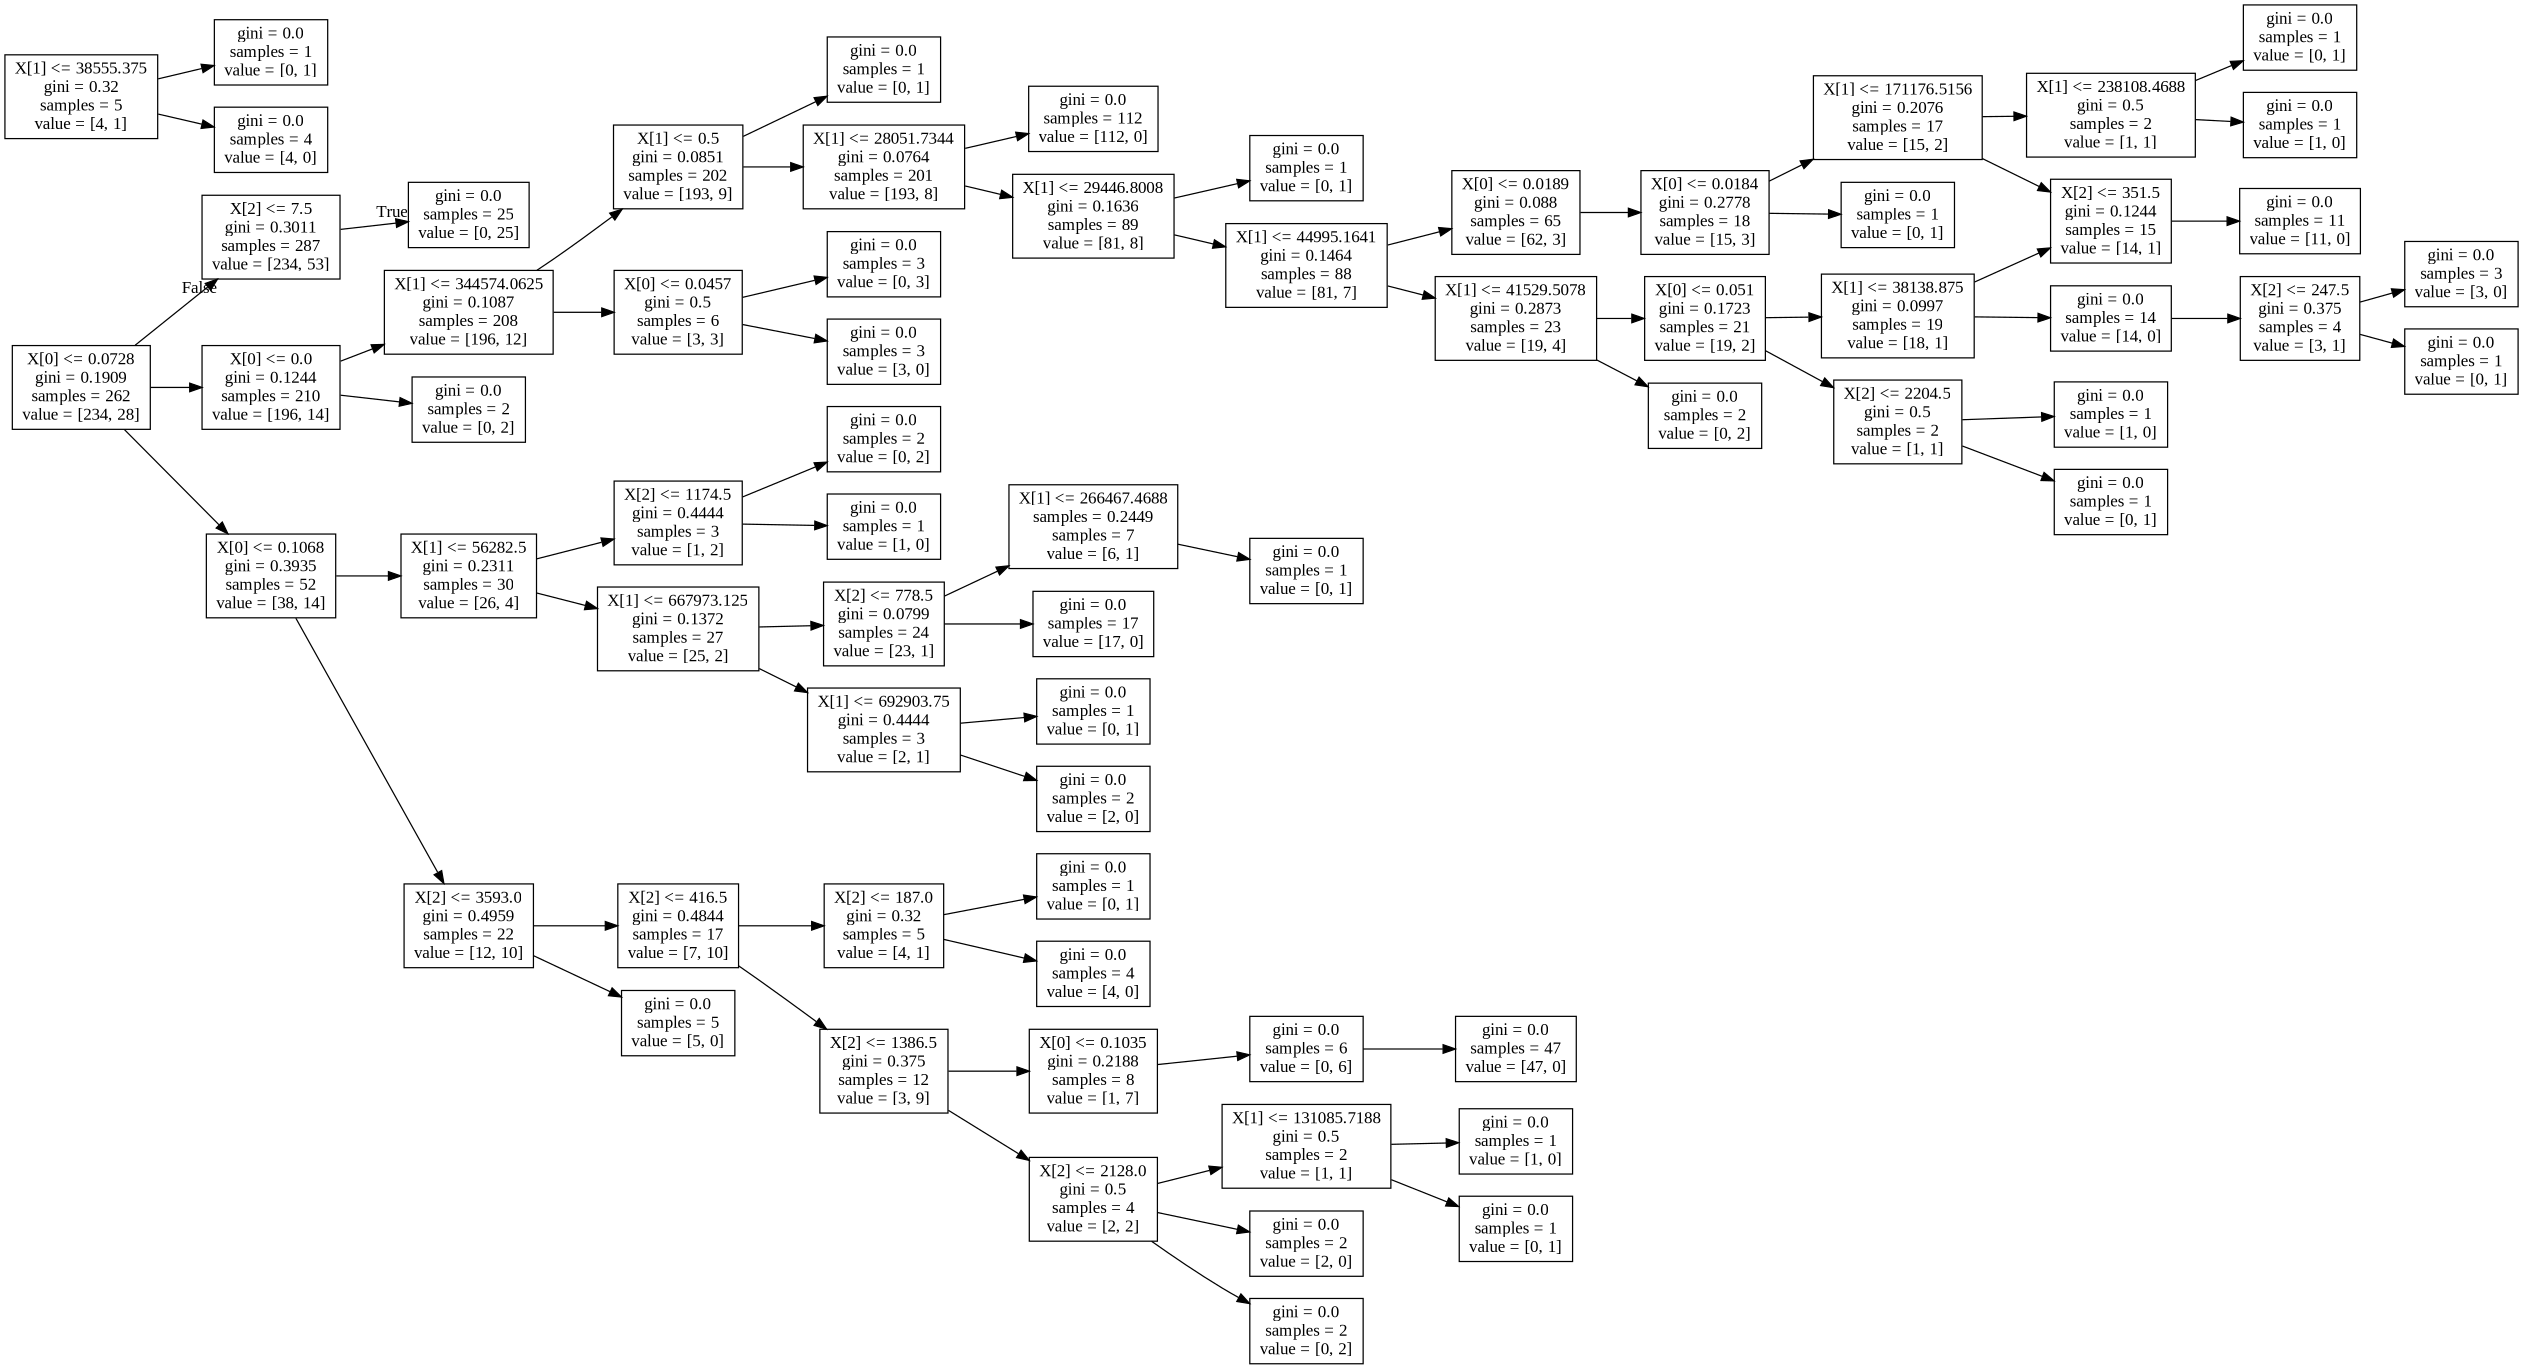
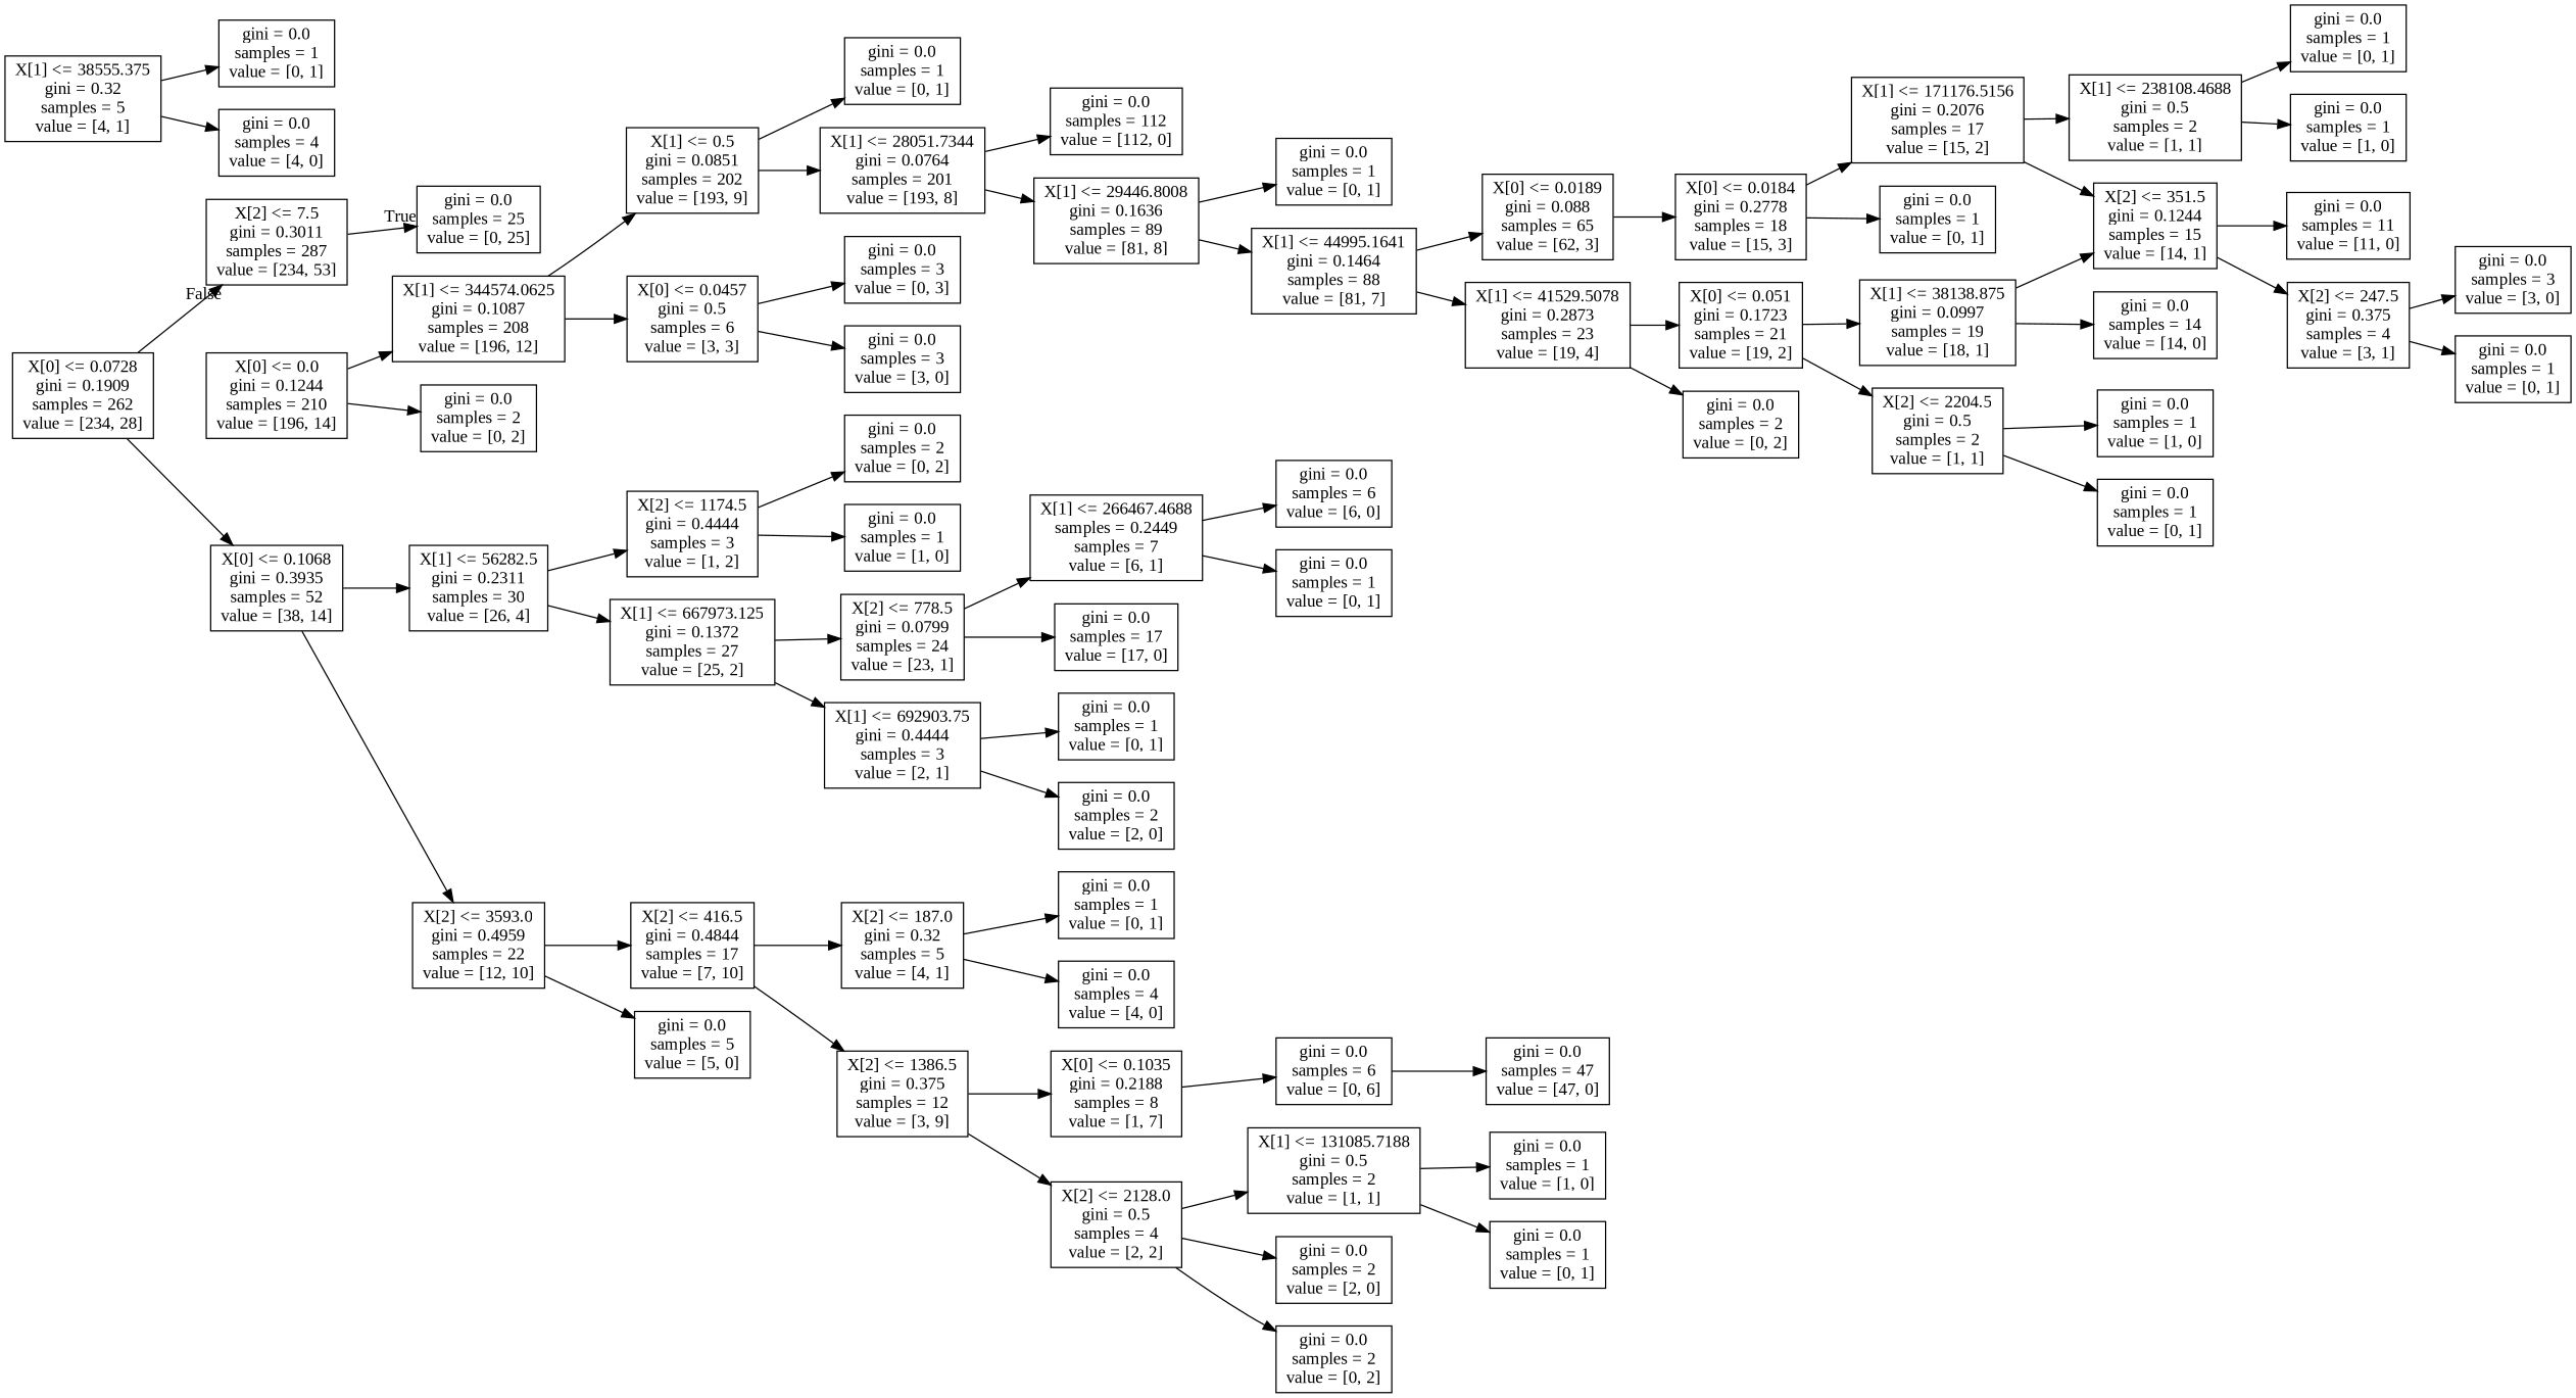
  digraph {
    fontname="Liberation Serif"
    rankdir=LR
    node [fontname="Liberation Serif" shape=box]
    edge [fontname="Liberation Serif"]
    n1 [label="X[2] <= 7.5\ngini = 0.3011\nsamples = 287\nvalue = [234, 53]"]
    n2 [label="gini = 0.0\nsamples = 25\nvalue = [0, 25]"]
    n3 [label="X[0] <= 0.0728\ngini = 0.1909\nsamples = 262\nvalue = [234, 28]"]
    n4 [label="X[0] <= 0.0\ngini = 0.1244\nsamples = 210\nvalue = [196, 14]"]
    n5 [label="X[0] <= 0.1068\ngini = 0.3935\nsamples = 52\nvalue = [38, 14]"]
    n6 [label="gini = 0.0\nsamples = 2\nvalue = [0, 2]"]
    n7 [label="X[1] <= 344574.0625\ngini = 0.1087\nsamples = 208\nvalue = [196, 12]"]
    n8 [label="X[2] <= 3593.0\ngini = 0.4959\nsamples = 22\nvalue = [12, 10]"]
    n9 [label="X[1] <= 56282.5\ngini = 0.2311\nsamples = 30\nvalue = [26, 4]"]
    n10 [label="X[1] <= 0.5\ngini = 0.0851\nsamples = 202\nvalue = [193, 9]"]
    n11 [label="X[0] <= 0.0457\ngini = 0.5\nsamples = 6\nvalue = [3, 3]"]
    n12 [label="gini = 0.0\nsamples = 1\nvalue = [0, 1]"]
    n13 [label="X[1] <= 28051.7344\ngini = 0.0764\nsamples = 201\nvalue = [193, 8]"]
    n14 [label="gini = 0.0\nsamples = 3\nvalue = [0, 3]"]
    n15 [label="gini = 0.0\nsamples = 3\nvalue = [3, 0]"]
    n16 [label="gini = 0.0\nsamples = 112\nvalue = [112, 0]"]
    n17 [label="X[1] <= 29446.8008\ngini = 0.1636\nsamples = 89\nvalue = [81, 8]"]
    n18 [label="gini = 0.0\nsamples = 1\nvalue = [0, 1]"]
    n19 [label="X[1] <= 44995.1641\ngini = 0.1464\nsamples = 88\nvalue = [81, 7]"]
    n20 [label="X[1] <= 41529.5078\ngini = 0.2873\nsamples = 23\nvalue = [19, 4]"]
    n21 [label="X[0] <= 0.0189\ngini = 0.088\nsamples = 65\nvalue = [62, 3]"]
    n22 [label="X[0] <= 0.051\ngini = 0.1723\nsamples = 21\nvalue = [19, 2]"]
    n23 [label="gini = 0.0\nsamples = 2\nvalue = [0, 2]"]
    n24 [label="X[0] <= 0.0184\ngini = 0.2778\nsamples = 18\nvalue = [15, 3]"]
    n25 [label="X[1] <= 38138.875\ngini = 0.0997\nsamples = 19\nvalue = [18, 1]"]
    n26 [label="X[2] <= 2204.5\ngini = 0.5\nsamples = 2\nvalue = [1, 1]"]
    n27 [label="gini = 0.0\nsamples = 14\nvalue = [14, 0]"]
    n28 [label="X[2] <= 351.5\ngini = 0.1244\nsamples = 15\nvalue = [14, 1]"]
    n29 [label="gini = 0.0\nsamples = 1\nvalue = [1, 0]"]
    n30 [label="gini = 0.0\nsamples = 1\nvalue = [0, 1]"]
    n31 [label="X[1] <= 38555.375\ngini = 0.32\nsamples = 5\nvalue = [4, 1]"]
    n32 [label="gini = 0.0\nsamples = 1\nvalue = [0, 1]"]
    n33 [label="gini = 0.0\nsamples = 4\nvalue = [4, 0]"]
    n34 [label="X[1] <= 171176.5156\ngini = 0.2076\nsamples = 17\nvalue = [15, 2]"]
    n35 [label="gini = 0.0\nsamples = 1\nvalue = [0, 1]"]
    n36 [label="gini = 0.0\nsamples = 47\nvalue = [47, 0]"]
    n37 [label="X[1] <= 238108.4688\ngini = 0.5\nsamples = 2\nvalue = [1, 1]"]
    n38 [label="X[2] <= 247.5\ngini = 0.375\nsamples = 4\nvalue = [3, 1]"]
    n39 [label="gini = 0.0\nsamples = 11\nvalue = [11, 0]"]
    n40 [label="gini = 0.0\nsamples = 1\nvalue = [0, 1]"]
    n41 [label="gini = 0.0\nsamples = 1\nvalue = [1, 0]"]
    n42 [label="gini = 0.0\nsamples = 3\nvalue = [3, 0]"]
    n43 [label="gini = 0.0\nsamples = 1\nvalue = [0, 1]"]
    n44 [label="X[2] <= 416.5\ngini = 0.4844\nsamples = 17\nvalue = [7, 10]"]
    n45 [label="gini = 0.0\nsamples = 5\nvalue = [5, 0]"]
    n46 [label="X[2] <= 1174.5\ngini = 0.4444\nsamples = 3\nvalue = [1, 2]"]
    n47 [label="X[1] <= 667973.125\ngini = 0.1372\nsamples = 27\nvalue = [25, 2]"]
    n48 [label="X[2] <= 187.0\ngini = 0.32\nsamples = 5\nvalue = [4, 1]"]
    n49 [label="X[2] <= 1386.5\ngini = 0.375\nsamples = 12\nvalue = [3, 9]"]
    n50 [label="gini = 0.0\nsamples = 1\nvalue = [0, 1]"]
    n51 [label="gini = 0.0\nsamples = 4\nvalue = [4, 0]"]
    n52 [label="X[0] <= 0.1035\ngini = 0.2188\nsamples = 8\nvalue = [1, 7]"]
    n53 [label="X[2] <= 2128.0\ngini = 0.5\nsamples = 4\nvalue = [2, 2]"]
    n54 [label="gini = 0.0\nsamples = 6\nvalue = [0, 6]"]
    n55 [label="X[1] <= 131085.7188\ngini = 0.5\nsamples = 2\nvalue = [1, 1]"]
    n56 [label="gini = 0.0\nsamples = 2\nvalue = [2, 0]"]
    n57 [label="gini = 0.0\nsamples = 2\nvalue = [0, 2]"]
    n58 [label="gini = 0.0\nsamples = 1\nvalue = [0, 1]"]
    n59 [label="gini = 0.0\nsamples = 1\nvalue = [1, 0]"]
    n60 [label="gini = 0.0\nsamples = 2\nvalue = [0, 2]"]
    n61 [label="gini = 0.0\nsamples = 1\nvalue = [1, 0]"]
    n62 [label="X[2] <= 778.5\ngini = 0.0799\nsamples = 24\nvalue = [23, 1]"]
    n63 [label="X[1] <= 692903.75\ngini = 0.4444\nsamples = 3\nvalue = [2, 1]"]
    n64 [label="X[1] <= 266467.4688\nsamples = 0.2449\nsamples = 7\nvalue = [6, 1]"]
    n65 [label="gini = 0.0\nsamples = 17\nvalue = [17, 0]"]
    n66 [label="gini = 0.0\nsamples = 1\nvalue = [0, 1]"]
    n67 [label="gini = 0.0\nsamples = 2\nvalue = [2, 0]"]
+   n68 [label="gini = 0.0\nsamples = 6\nvalue = [6, 0]"]
    n69 [label="gini = 0.0\nsamples = 1\nvalue = [0, 1]"]
    n1 -> n2 [headlabel=True labelangle=45 labeldistance=2.5]
    n3 -> n1 [headlabel=False labelangle=-45 labeldistance=2.5]
-   n3 -> n4
    n3 -> n5
    n4 -> n6
    n4 -> n7
    n5 -> n8
    n5 -> n9
    n7 -> n10
    n7 -> n11
    n8 -> n44
    n8 -> n45
    n9 -> n46
    n9 -> n47
    n10 -> n12
    n10 -> n13
    n11 -> n14
    n11 -> n15
    n13 -> n16
    n13 -> n17
    n17 -> n18
    n17 -> n19
    n19 -> n20
    n19 -> n21
    n20 -> n22
    n20 -> n23
    n21 -> n24
    n22 -> n25
    n22 -> n26
    n24 -> n34
    n24 -> n35
    n25 -> n27
    n25 -> n28
    n26 -> n29
    n26 -> n30
-   n27 -> n38
+   n28 -> n38
    n28 -> n39
    n31 -> n32
    n31 -> n33
    n34 -> n28
    n34 -> n37
    n37 -> n40
    n37 -> n41
    n38 -> n42
    n38 -> n43
    n44 -> n48
    n44 -> n49
    n46 -> n60
    n46 -> n61
    n47 -> n62
    n47 -> n63
    n48 -> n50
    n48 -> n51
    n49 -> n52
    n49 -> n53
    n52 -> n54
    n53 -> n55
    n53 -> n56
    n53 -> n57
    n54 -> n36
    n55 -> n58
    n55 -> n59
    n62 -> n64
    n62 -> n65
    n63 -> n66
    n63 -> n67
+   n64 -> n68
    n64 -> n69
  }
